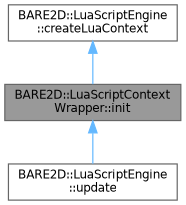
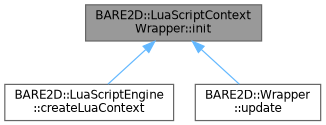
  digraph {
    rankdir=TB
    node [color=grey40 fillcolor=white fontname=Helvetica fontsize=10 shape=box style=filled]
    edge [color=steelblue1 dir=back fontname=Helvetica fontsize=10 labelfontname=Helvetica labelfontsize=10 style=solid]
    n1 [color=gray40 fillcolor=grey60 fontcolor=black height=0.2 label="BARE2D::LuaScriptContext\lWrapper::init" width=0.4]
    n2 [height=0.2 label="BARE2D::LuaScriptEngine\l::createLuaContext" width=0.4]
-   n3 [height=0.2 label="BARE2D::LuaScriptEngine\l::update" width=0.4]
-   n2 -> n1
+   n3 [height=0.2 label="BARE2D::Wrapper\l::update" width=0.4]
+   n1 -> n2
    n1 -> n3
  }
